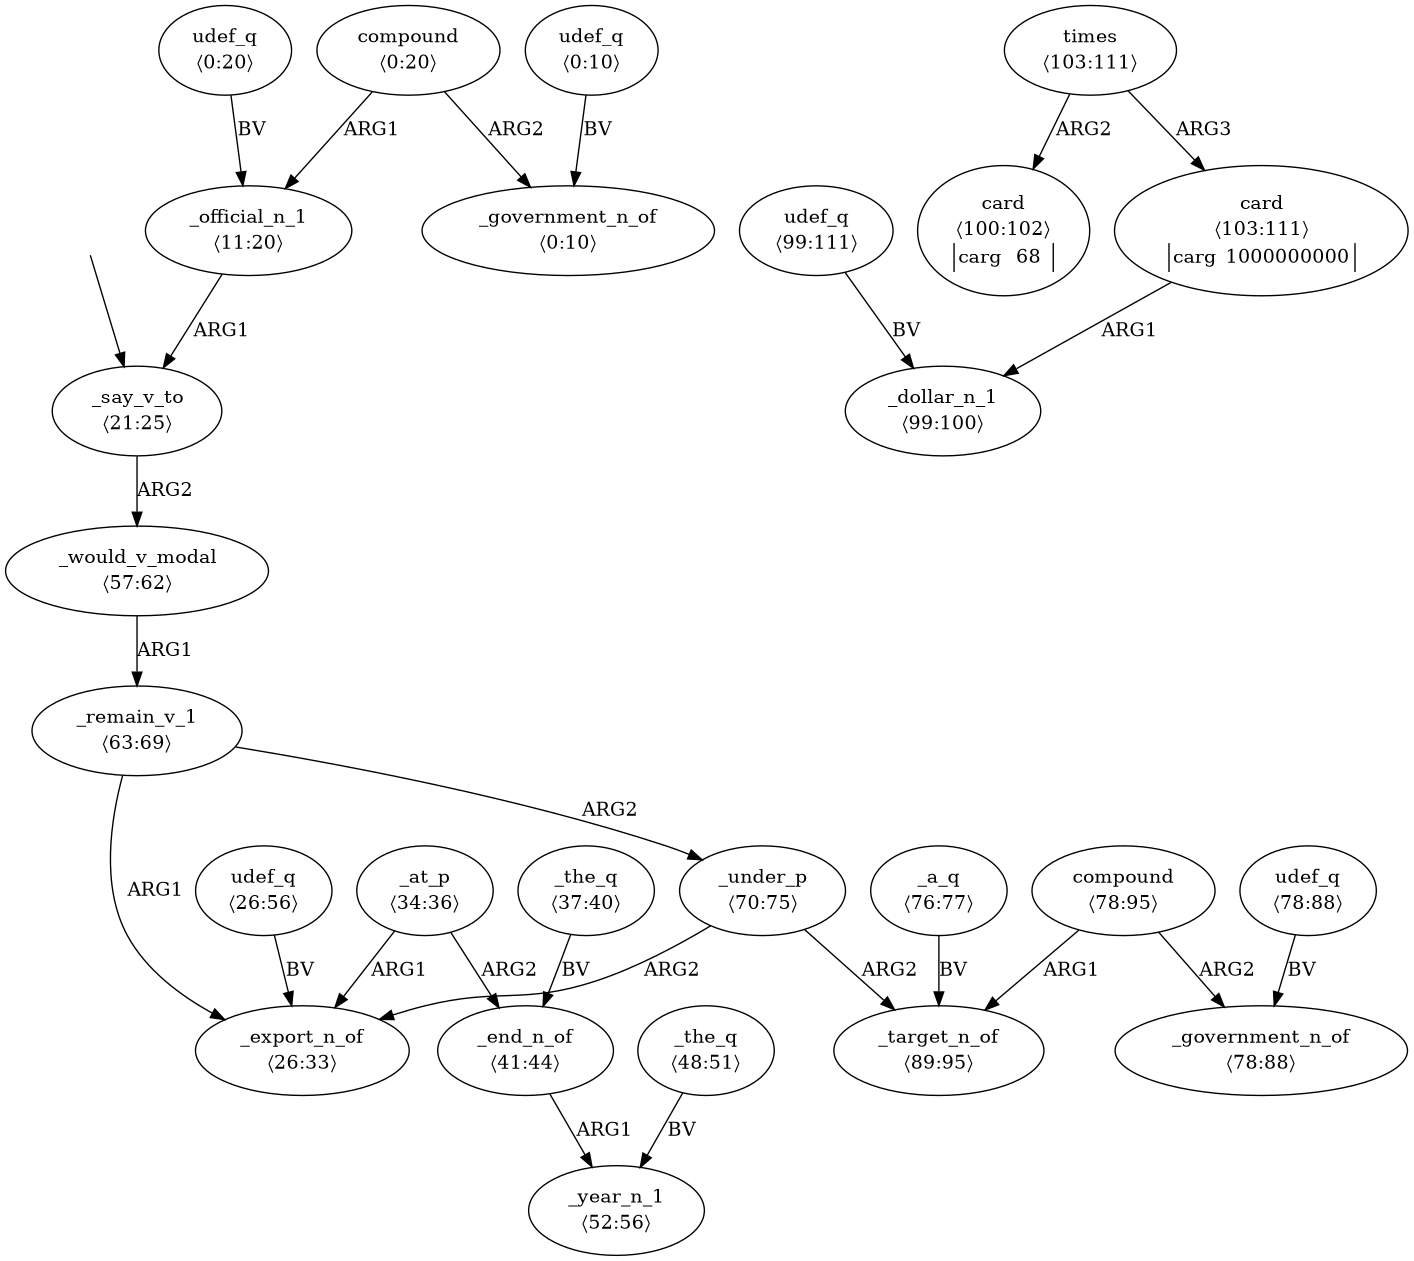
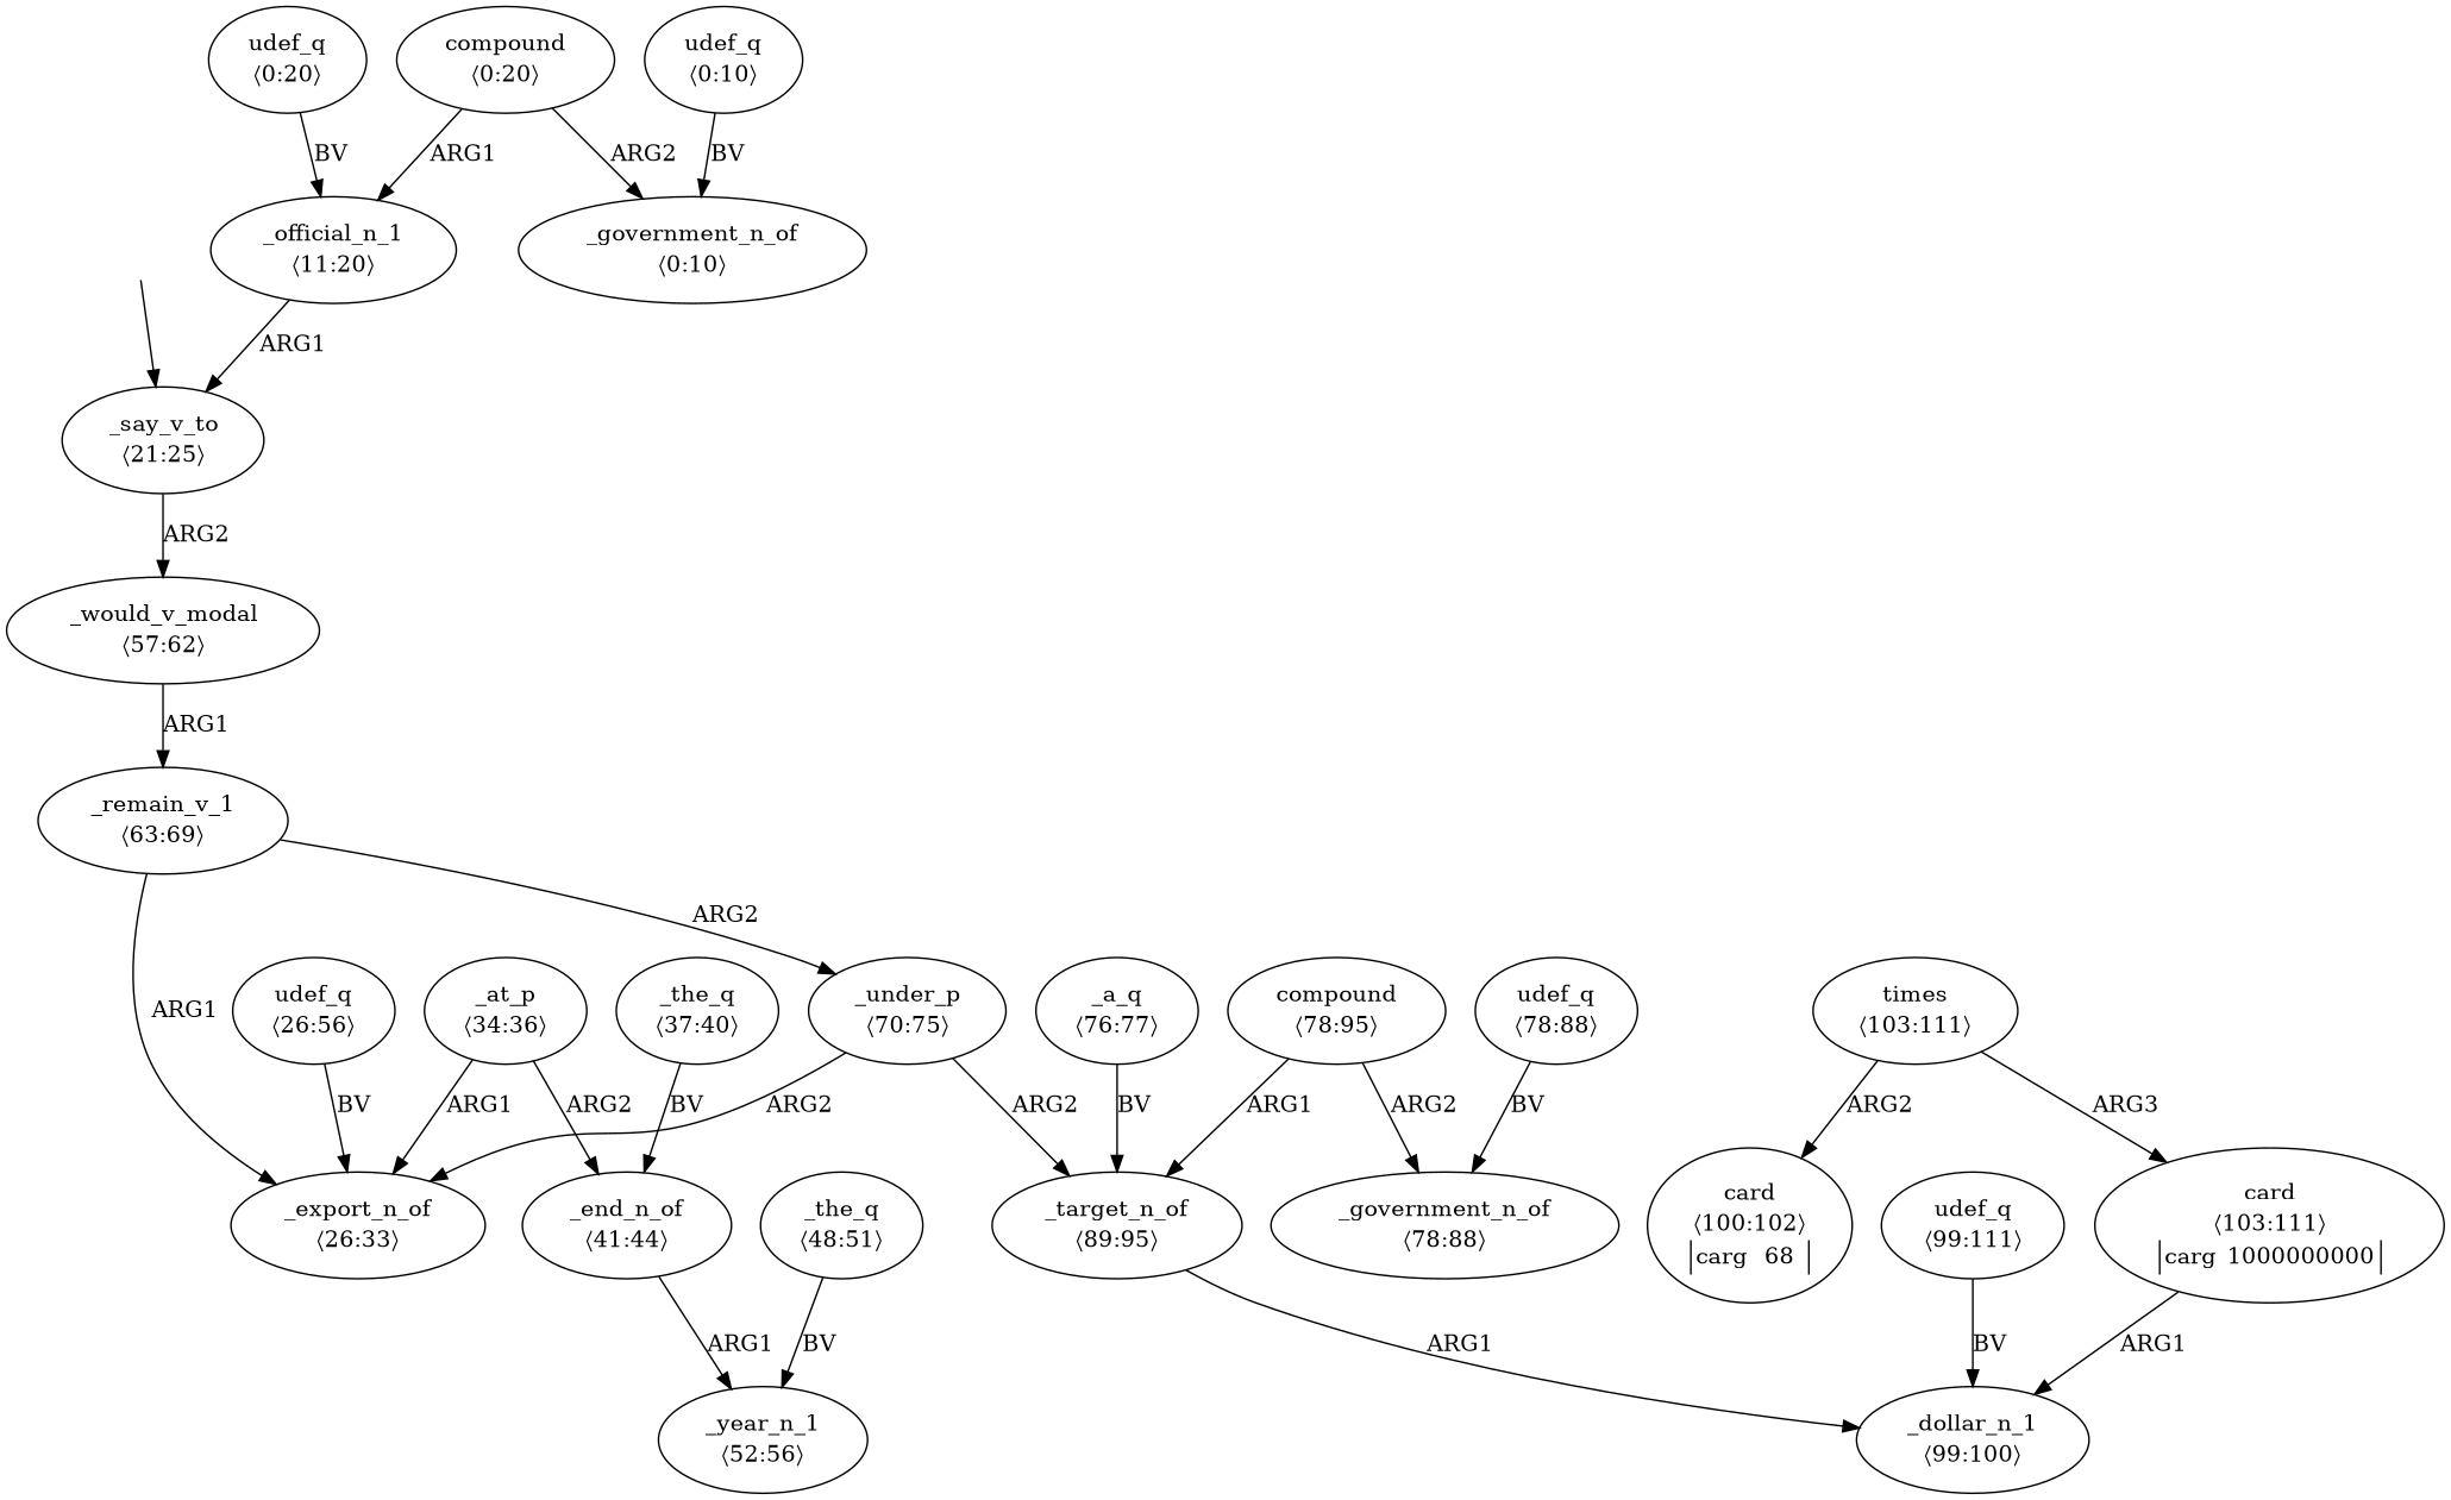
  digraph {
    top [style=invis]
    n2 [label=<<table align="center" border="0" cellspacing="0"><tr><td colspan="2">_say_v_to</td></tr><tr><td colspan="2">〈21:25〉</td></tr></table>>]
    n3 [label=<<table align="center" border="0" cellspacing="0"><tr><td colspan="2">_would_v_modal</td></tr><tr><td colspan="2">〈57:62〉</td></tr></table>>]
    n4 [label=<<table align="center" border="0" cellspacing="0"><tr><td colspan="2">_official_n_1</td></tr><tr><td colspan="2">〈11:20〉</td></tr></table>>]
    n5 [label=<<table align="center" border="0" cellspacing="0"><tr><td colspan="2">_remain_v_1</td></tr><tr><td colspan="2">〈63:69〉</td></tr></table>>]
    n6 [label=<<table align="center" border="0" cellspacing="0"><tr><td colspan="2">udef_q</td></tr><tr><td colspan="2">〈0:20〉</td></tr></table>>]
    n7 [label=<<table align="center" border="0" cellspacing="0"><tr><td colspan="2">compound</td></tr><tr><td colspan="2">〈0:20〉</td></tr></table>>]
    n8 [label=<<table align="center" border="0" cellspacing="0"><tr><td colspan="2">_government_n_of</td></tr><tr><td colspan="2">〈0:10〉</td></tr></table>>]
    n9 [label=<<table align="center" border="0" cellspacing="0"><tr><td colspan="2">udef_q</td></tr><tr><td colspan="2">〈0:10〉</td></tr></table>>]
    n10 [label=<<table align="center" border="0" cellspacing="0"><tr><td colspan="2">udef_q</td></tr><tr><td colspan="2">〈26:56〉</td></tr></table>>]
    n11 [label=<<table align="center" border="0" cellspacing="0"><tr><td colspan="2">_export_n_of</td></tr><tr><td colspan="2">〈26:33〉</td></tr></table>>]
    n12 [label=<<table align="center" border="0" cellspacing="0"><tr><td colspan="2">_at_p</td></tr><tr><td colspan="2">〈34:36〉</td></tr></table>>]
    n13 [label=<<table align="center" border="0" cellspacing="0"><tr><td colspan="2">_end_n_of</td></tr><tr><td colspan="2">〈41:44〉</td></tr></table>>]
    n14 [label=<<table align="center" border="0" cellspacing="0"><tr><td colspan="2">_year_n_1</td></tr><tr><td colspan="2">〈52:56〉</td></tr></table>>]
    n15 [label=<<table align="center" border="0" cellspacing="0"><tr><td colspan="2">_the_q</td></tr><tr><td colspan="2">〈37:40〉</td></tr></table>>]
    n16 [label=<<table align="center" border="0" cellspacing="0"><tr><td colspan="2">_the_q</td></tr><tr><td colspan="2">〈48:51〉</td></tr></table>>]
    n17 [label=<<table align="center" border="0" cellspacing="0"><tr><td colspan="2">_under_p</td></tr><tr><td colspan="2">〈70:75〉</td></tr></table>>]
    n18 [label=<<table align="center" border="0" cellspacing="0"><tr><td colspan="2">_target_n_of</td></tr><tr><td colspan="2">〈89:95〉</td></tr></table>>]
    n19 [label=<<table align="center" border="0" cellspacing="0"><tr><td colspan="2">_dollar_n_1</td></tr><tr><td colspan="2">〈99:100〉</td></tr></table>>]
    n20 [label=<<table align="center" border="0" cellspacing="0"><tr><td colspan="2">_a_q</td></tr><tr><td colspan="2">〈76:77〉</td></tr></table>>]
    n21 [label=<<table align="center" border="0" cellspacing="0"><tr><td colspan="2">compound</td></tr><tr><td colspan="2">〈78:95〉</td></tr></table>>]
    n22 [label=<<table align="center" border="0" cellspacing="0"><tr><td colspan="2">_government_n_of</td></tr><tr><td colspan="2">〈78:88〉</td></tr></table>>]
    n23 [label=<<table align="center" border="0" cellspacing="0"><tr><td colspan="2">udef_q</td></tr><tr><td colspan="2">〈78:88〉</td></tr></table>>]
    n24 [label=<<table align="center" border="0" cellspacing="0"><tr><td colspan="2">udef_q</td></tr><tr><td colspan="2">〈99:111〉</td></tr></table>>]
    n25 [label=<<table align="center" border="0" cellspacing="0"><tr><td colspan="2">card</td></tr><tr><td colspan="2">〈100:102〉</td></tr><tr><td sides="l" border="1" align="left">carg</td><td sides="r" border="1" align="left">68</td></tr></table>>]
    n26 [label=<<table align="center" border="0" cellspacing="0"><tr><td colspan="2">card</td></tr><tr><td colspan="2">〈103:111〉</td></tr><tr><td sides="l" border="1" align="left">carg</td><td sides="r" border="1" align="left">1000000000</td></tr></table>>]
    n27 [label=<<table align="center" border="0" cellspacing="0"><tr><td colspan="2">times</td></tr><tr><td colspan="2">〈103:111〉</td></tr></table>>]
    top -> n2
    n2 -> n3 [label=ARG2]
    n3 -> n5 [label=ARG1]
    n4 -> n2 [label=ARG1]
    n5 -> n11 [label=ARG1]
    n5 -> n17 [label=ARG2]
    n6 -> n4 [label=BV]
    n7 -> n4 [label=ARG1]
    n7 -> n8 [label=ARG2]
    n9 -> n8 [label=BV]
    n10 -> n11 [label=BV]
    n12 -> n11 [label=ARG1]
    n12 -> n13 [label=ARG2]
    n13 -> n14 [label=ARG1]
    n15 -> n13 [label=BV]
    n16 -> n14 [label=BV]
    n17 -> n11 [label=ARG2]
    n17 -> n18 [label=ARG2]
+   n18 -> n19 [label=ARG1]
    n20 -> n18 [label=BV]
    n21 -> n18 [label=ARG1]
    n21 -> n22 [label=ARG2]
    n23 -> n22 [label=BV]
    n24 -> n19 [label=BV]
    n26 -> n19 [label=ARG1]
    n27 -> n25 [label=ARG2]
    n27 -> n26 [label=ARG3]
  }
